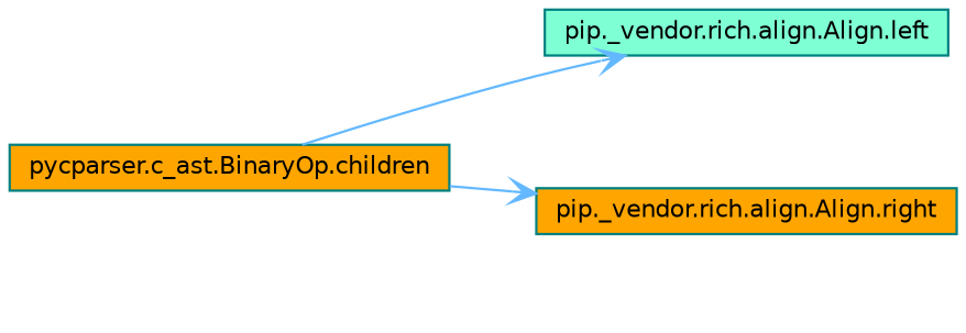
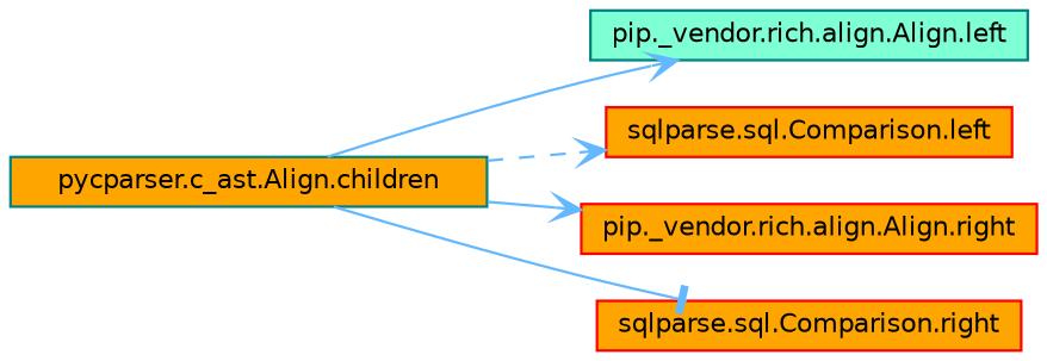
  digraph {
    rankdir=LR
    node [color=teal fillcolor=orange fontname=Helvetica fontsize=10 shape=box style=filled]
    edge [arrowhead=vee color=steelblue1 fontname=Helvetica fontsize=10 labelfontname=Helvetica labelfontsize=10 style=solid]
-   n1 [fontcolor=black height=0.2 label="pycparser.c_ast.BinaryOp.children" width=0.4]
+   n1 [fontcolor=black height=0.2 label="pycparser.c_ast.Align.children" width=0.4]
    n2 [fillcolor=aquamarine height=0.2 label="pip._vendor.rich.align.Align.left" width=0.4]
-   n4 [height=0.2 label="pip._vendor.rich.align.Align.right" width=0.4]
+   n3 [color=red height=0.2 label="sqlparse.sql.Comparison.left" width=0.4]
+   n4 [color=red height=0.2 label="pip._vendor.rich.align.Align.right" width=0.4]
+   n5 [color=red height=0.2 label="sqlparse.sql.Comparison.right" width=0.4]
    n1 -> n2
+   n1 -> n3 [style=dashed]
    n1 -> n4
+   n1 -> n5 [arrowhead=tee]
  }
